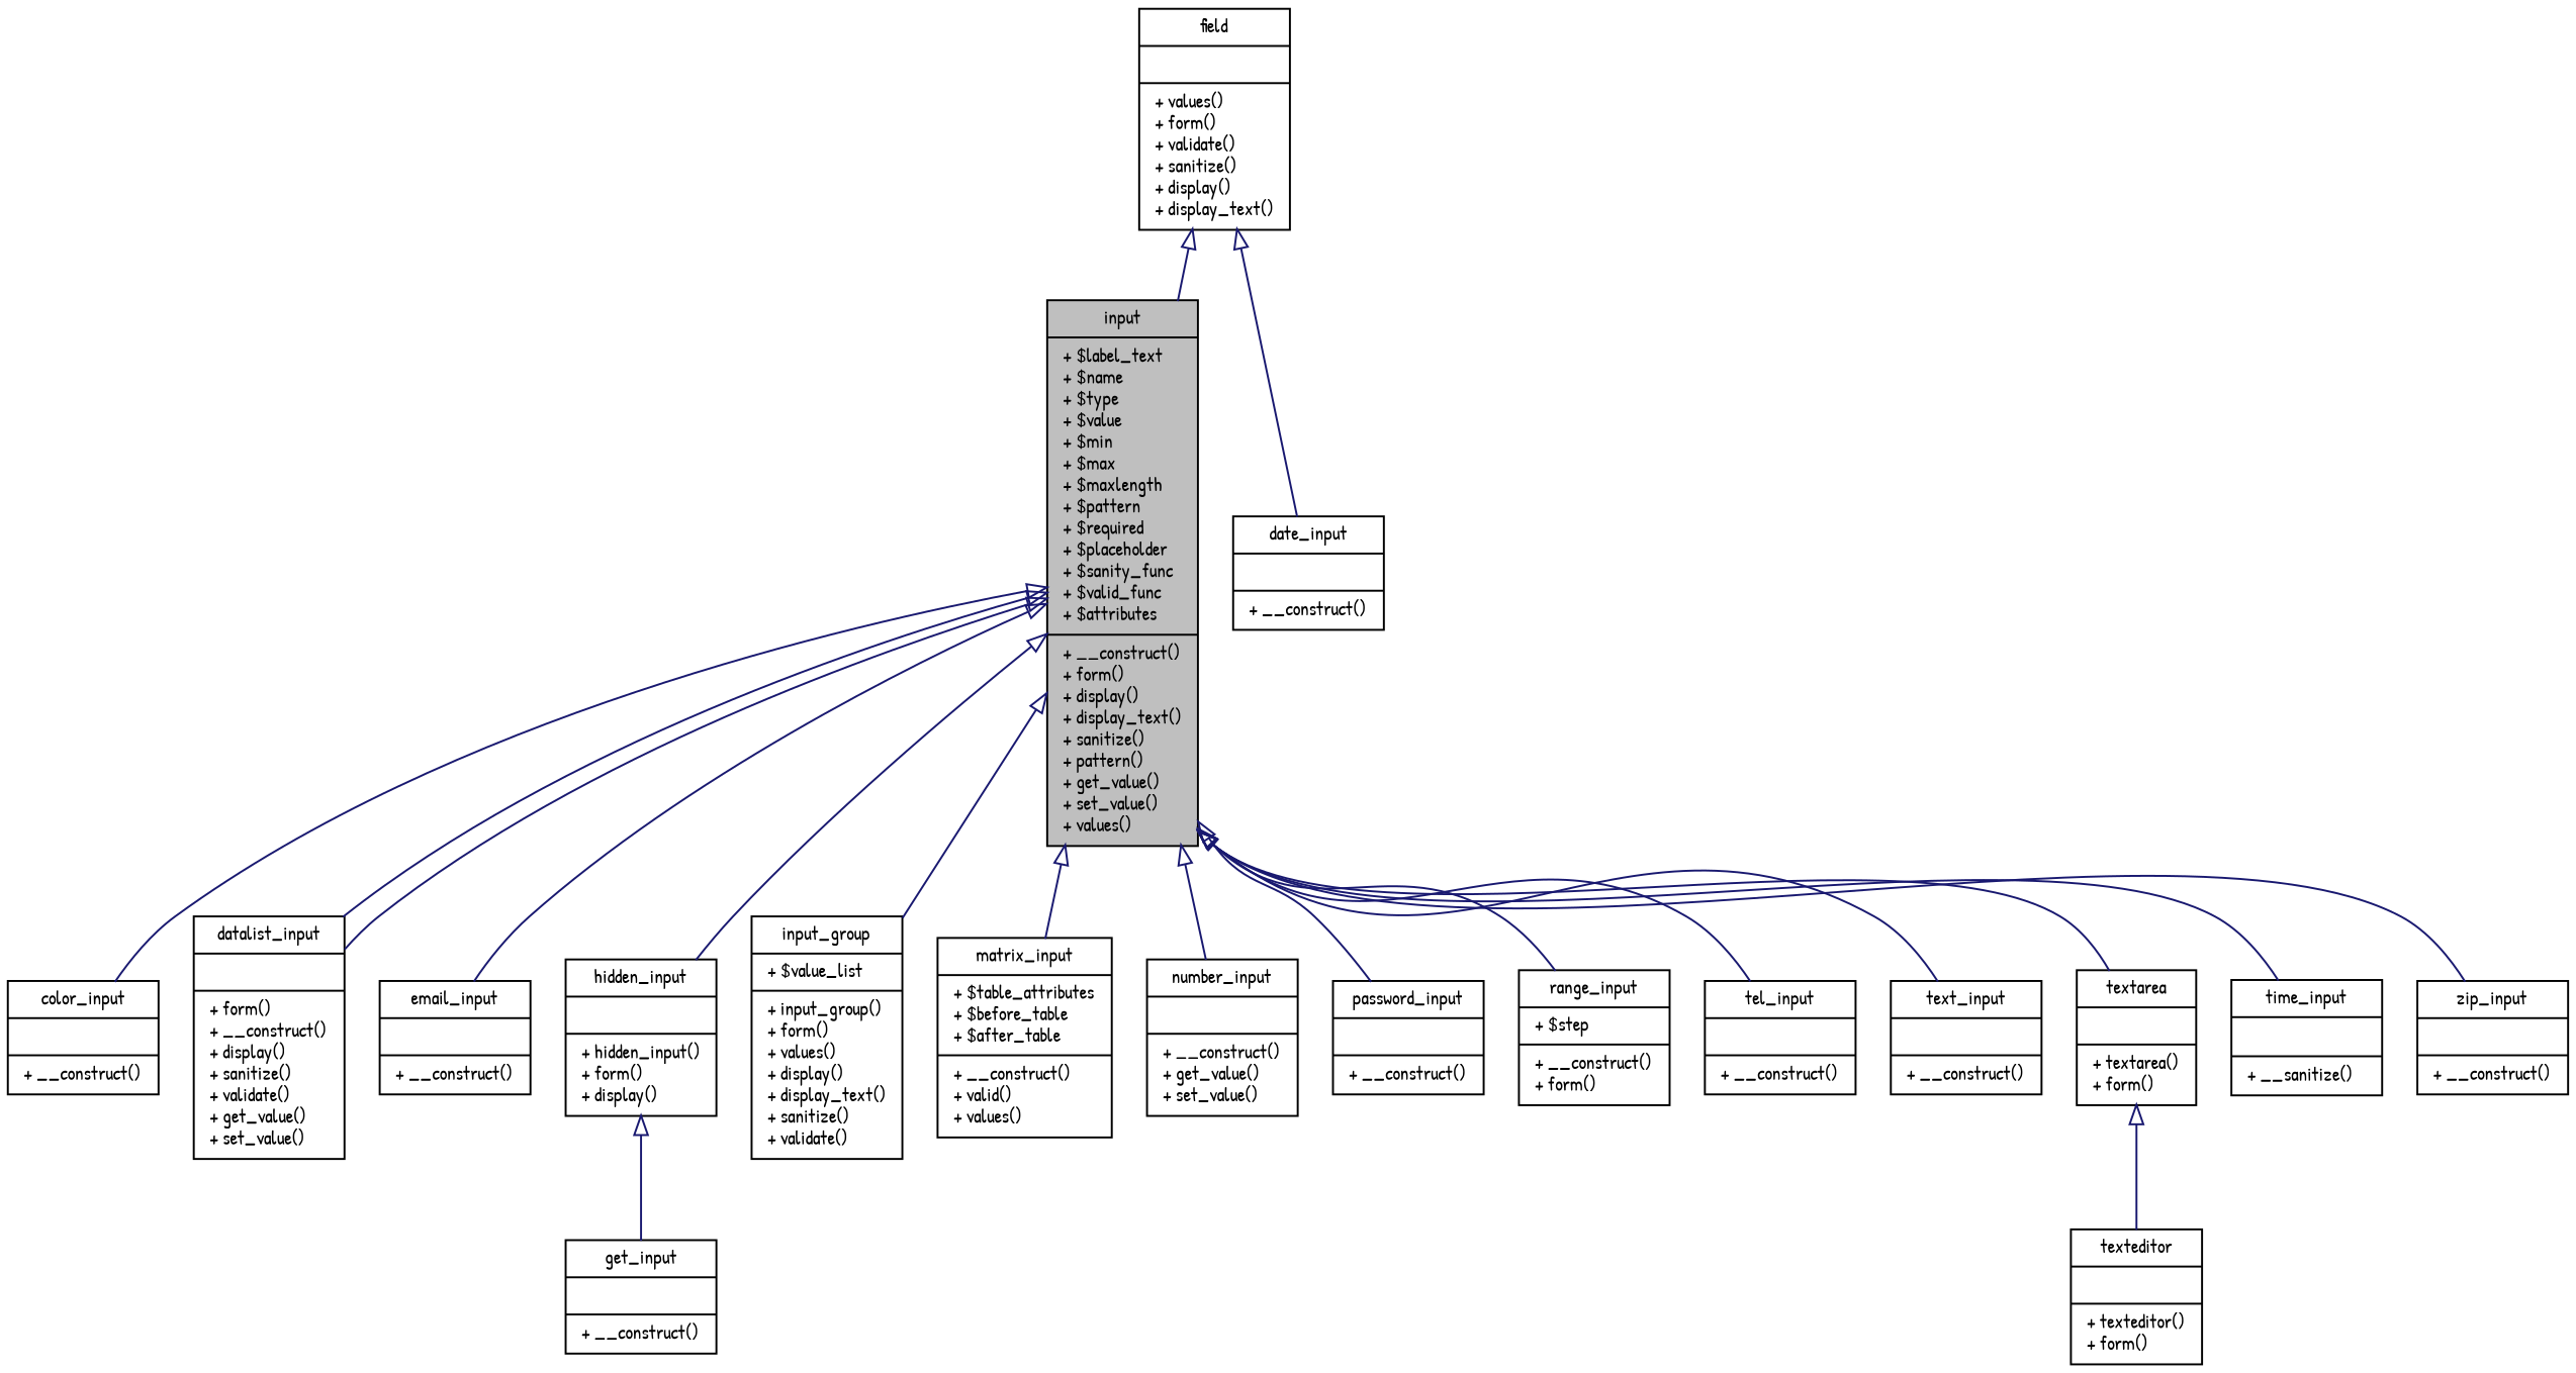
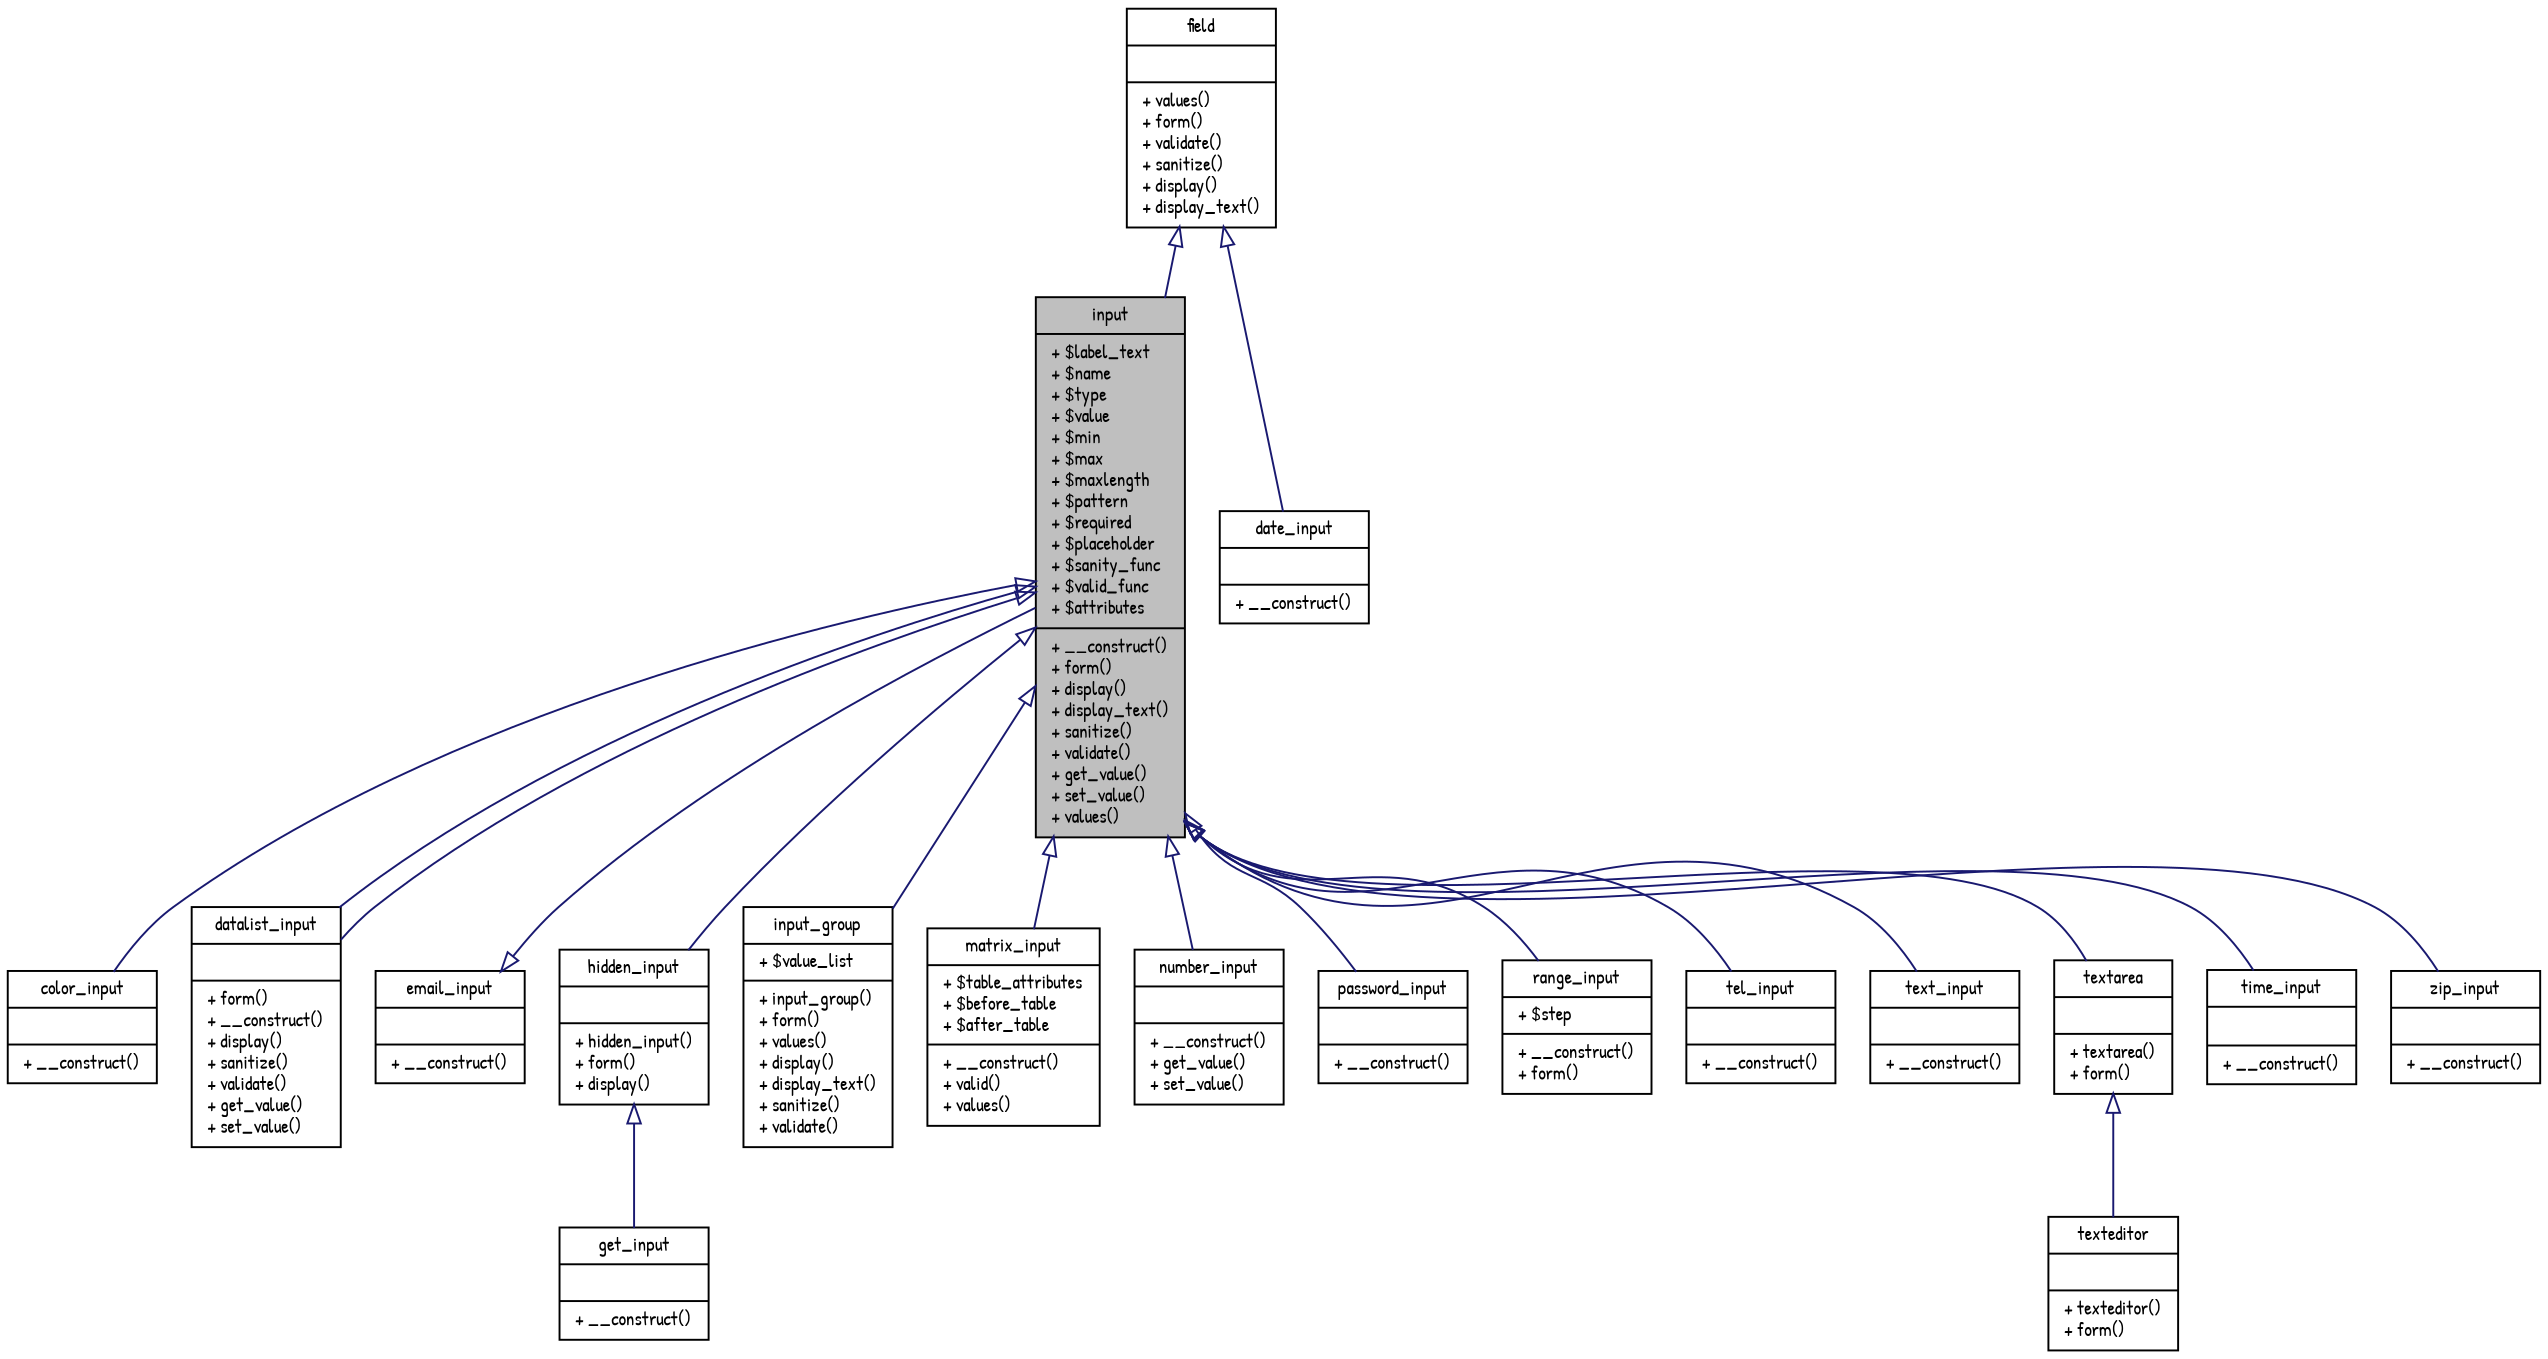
  digraph {
    fontname="Patrick Hand"
    node [color=black fillcolor=white fontname="Patrick Hand" fontsize=10 shape=record style=filled]
    edge [arrowtail=onormal color=midnightblue dir=back fontname="Patrick Hand" fontsize=10 labelfontname=Helvetica labelfontsize=10 style=solid]
-   n1 [fillcolor=grey75 fontcolor=black height=0.2 label="{input\n|+ $label_text\l+ $name\l+ $type\l+ $value\l+ $min\l+ $max\l+ $maxlength\l+ $pattern\l+ $required\l+ $placeholder\l+ $sanity_func\l+ $valid_func\l+ $attributes\l|+ __construct()\l+ form()\l+ display()\l+ display_text()\l+ sanitize()\l+ pattern()\l+ get_value()\l+ set_value()\l+ values()\l}" width=0.4]
+   n1 [fillcolor=grey75 fontcolor=black height=0.2 label="{input\n|+ $label_text\l+ $name\l+ $type\l+ $value\l+ $min\l+ $max\l+ $maxlength\l+ $pattern\l+ $required\l+ $placeholder\l+ $sanity_func\l+ $valid_func\l+ $attributes\l|+ __construct()\l+ form()\l+ display()\l+ display_text()\l+ sanitize()\l+ validate()\l+ get_value()\l+ set_value()\l+ values()\l}" width=0.4]
    n2 [height=0.2 label="{color_input\n||+ __construct()\l}" width=0.4]
    n3 [height=0.2 label="{datalist_input\n||+ form()\l+ __construct()\l+ display()\l+ sanitize()\l+ validate()\l+ get_value()\l+ set_value()\l}" width=0.4]
    n4 [height=0.2 label="{email_input\n||+ __construct()\l}" width=0.4]
    n5 [height=0.2 label="{hidden_input\n||+ hidden_input()\l+ form()\l+ display()\l}" width=0.4]
    n6 [height=0.2 label="{input_group\n|+ $value_list\l|+ input_group()\l+ form()\l+ values()\l+ display()\l+ display_text()\l+ sanitize()\l+ validate()\l}" width=0.4]
    n7 [height=0.2 label="{matrix_input\n|+ $table_attributes\l+ $before_table\l+ $after_table\l|+ __construct()\l+ valid()\l+ values()\l}" width=0.4]
    n8 [height=0.2 label="{number_input\n||+ __construct()\l+ get_value()\l+ set_value()\l}" width=0.4]
    n9 [height=0.2 label="{password_input\n||+ __construct()\l}" width=0.4]
    n10 [height=0.2 label="{range_input\n|+ $step\l|+ __construct()\l+ form()\l}" width=0.4]
    n11 [height=0.2 label="{tel_input\n||+ __construct()\l}" width=0.4]
    n12 [height=0.2 label="{text_input\n||+ __construct()\l}" width=0.4]
    n13 [height=0.2 label="{textarea\n||+ textarea()\l+ form()\l}" width=0.4]
-   n14 [height=0.2 label="{time_input\n||+ __sanitize()\l}" width=0.4]
+   n14 [height=0.2 label="{time_input\n||+ __construct()\l}" width=0.4]
    n15 [height=0.2 label="{zip_input\n||+ __construct()\l}" width=0.4]
    n16 [height=0.2 label="{date_input\n||+ __construct()\l}" width=0.4]
    n17 [height=0.2 label="{get_input\n||+ __construct()\l}" width=0.4]
    n18 [height=0.2 label="{texteditor\n||+ texteditor()\l+ form()\l}" width=0.4]
    n19 [height=0.2 label="{field\n||+ values()\l+ form()\l+ validate()\l+ sanitize()\l+ display()\l+ display_text()\l}" width=0.4]
    n1 -> n2
    n1 -> n3
    n1 -> n3
-   n1 -> n4
+   n4 -> n1
    n1 -> n5
    n1 -> n6
    n1 -> n7
    n1 -> n8
    n1 -> n9
    n1 -> n10
    n1 -> n11
    n1 -> n12
    n1 -> n13
    n1 -> n14
    n1 -> n15
    n5 -> n17
    n13 -> n18
    n19 -> n1
    n19 -> n16
  }
